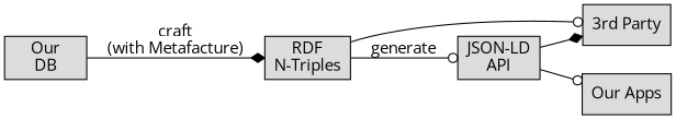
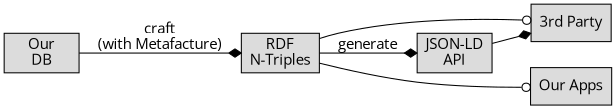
  digraph {
    fontname="Open Sans"
    rankdir=LR
    node [fillcolor=gainsboro fontname="Open Sans" shape=box style=filled]
    edge [arrowhead=odot fontname="Open Sans"]
    n1 [label="Our\nDB" width=1]
    n2 [label="RDF\nN-Triples" width=1]
    n3 [label="JSON-LD\nAPI" width=1]
    n4 [label="3rd Party" width=1]
    n5 [label="Our Apps" width=1]
    n1 -> n2 [arrowhead=diamond label="craft\n(with Metafacture)"]
-   n2 -> n3 [label=generate]
+   n2 -> n3 [arrowhead=diamond label=generate]
    n2 -> n4
    n3 -> n4 [arrowhead=diamond]
-   n3 -> n5
+   n2 -> n5
  }
